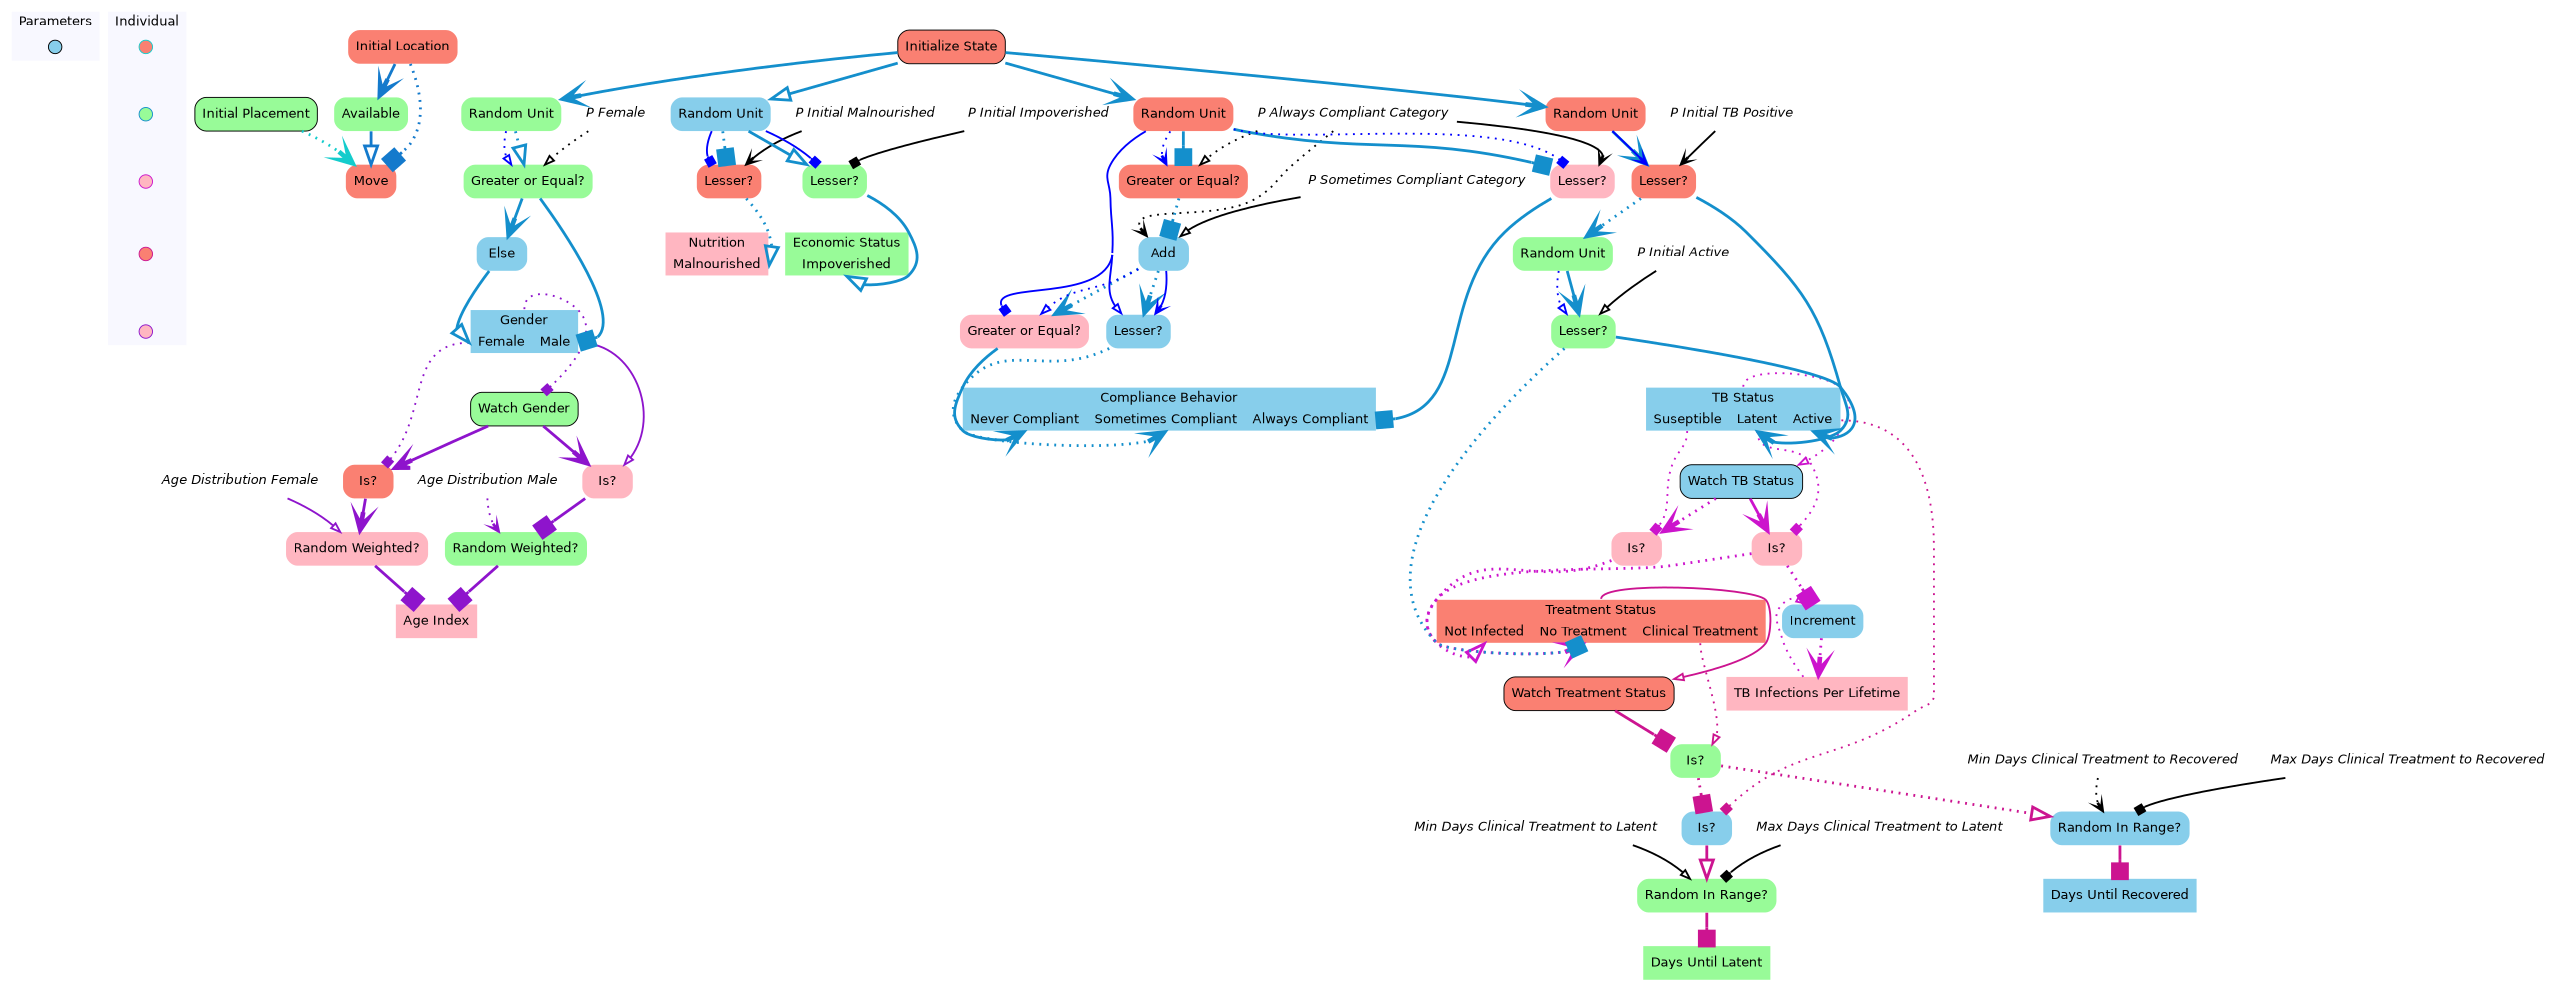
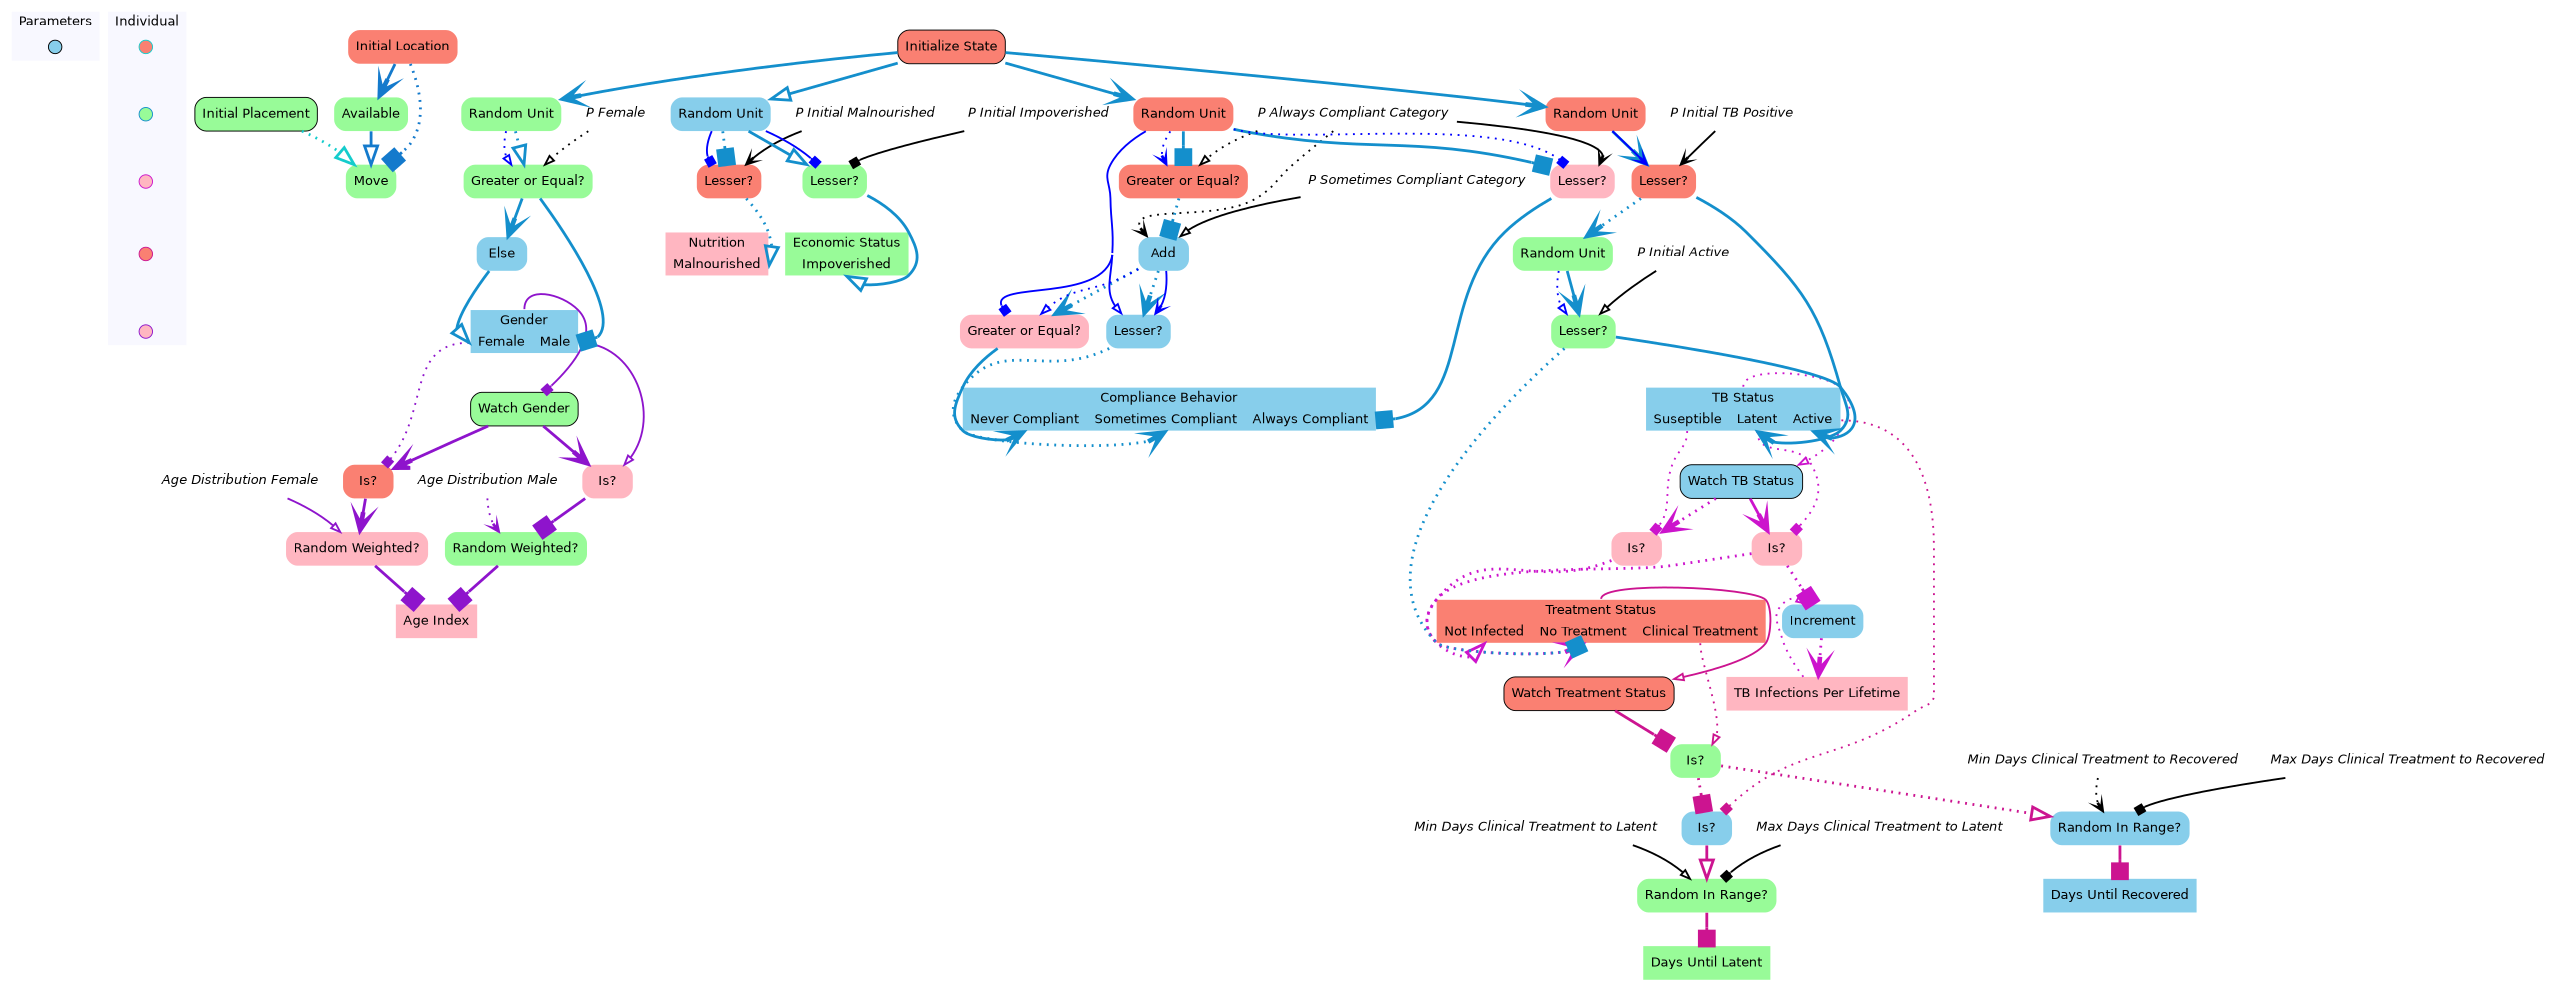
  digraph {
    concentrate=true
    node [color=none fillcolor=palegreen shape=none style="rounded,filled" fontname=Helvetica]
    edge [style=bold arrowhead=vee arrowsize=2.0 color="0.555, 0.9 , 0.8" penwidth=3.0]
    contextOverview [color=black fillcolor=skyblue fixedsize=true fontcolor=white height=.2 shape=point style=filled width=.2 fontname=""]
    initialPlacementOverview [color="0.5, 0.9 , 0.8" fillcolor=salmon fixedsize=true fontcolor=white height=.2 shape=point style=filled width=.2]
    initializeStateOverview [color="0.555, 0.9 , 0.8" fixedsize=true fontcolor=white height=.2 shape=point style=filled width=.2]
    watchTBStatusOverview [color="0.833, 0.9 , 0.8" fillcolor=lightpink fixedsize=true fontcolor=white height=.2 shape=point style=filled width=.2]
    watchTreatmentStatusOverview [color="0.888, 0.9 , 0.8" fillcolor=salmon fixedsize=true fontcolor=white height=.2 shape=point style=filled width=.2]
    watchGenderOverview [color="0.777, 0.9 , 0.8" fillcolor=lightpink fixedsize=true fontcolor=white height=.2 shape=point style=filled width=.2]
    n7 [color=black label="Initial Placement" shape=box]
-   n8 [color="0.5, 0.2, 1.0" fillcolor=salmon label=Move]
+   n8 [color="0.5, 0.2, 1.0" label=Move]
    n9 [color=gray fillcolor=salmon label="Initial Location"]
    n10 [color="0.574, 0.2, 1.0" label=Available]
    n11 [fillcolor=salmon label="{<individualtreatmentStatus> Treatment Status | {<individualtreatmentStatusnotInfected> Not Infected|<individualtreatmentStatusnoTreatment> No Treatment|<individualtreatmentStatusclinicalTreatment> Clinical Treatment}}" shape=record style=filled]
    n12 [color=black fillcolor=salmon label="Watch Treatment Status" shape=box]
    n13 [color="0.888, 0.2, 1.0" label="Is?"]
    n14 [color="0.888, 0.2, 1.0" fillcolor=skyblue label="Is?"]
    n15 [color="0.888, 0.2, 1.0" fillcolor=skyblue label="Random In Range?"]
    n16 [fillcolor=skyblue label="{<individualtBStatus> TB Status | {<individualtBStatussuseptible> Suseptible|<individualtBStatuslatent> Latent|<individualtBStatusactive> Active}}" shape=record style=filled]
    n17 [color=black fillcolor=skyblue label="Watch TB Status" shape=box]
    n18 [color="0.833, 0.2, 1.0" fillcolor=lightpink label="Is?"]
    n19 [color="0.833, 0.2, 1.0" fillcolor=lightpink label="Is?"]
    n20 [color="0.833, 0.2, 1.0" fillcolor=skyblue label=Increment]
    n21 [color="0.888, 0.2, 1.0" label="Random In Range?"]
    n22 [fillcolor=lightpink fontsize=14 label="TB Infections Per Lifetime" style=filled]
    n23 [fillcolor=skyblue fontsize=14 label="Days Until Recovered" style=filled]
    n24 [fillcolor=white fontsize=14 label=<<i>Min Days Clinical Treatment to Latent</i>> style=filled]
    n25 [fontsize=14 label="Days Until Latent" style=filled]
    n26 [fillcolor=white fontsize=14 label=<<i>Max Days Clinical Treatment to Latent</i>> style=filled]
    n27 [fillcolor=white fontsize=14 label=<<i>Min Days Clinical Treatment to Recovered</i>> style=filled]
    n28 [fillcolor=white fontsize=14 label=<<i>Max Days Clinical Treatment to Recovered</i>> style=filled]
    n29 [fillcolor=skyblue label="{<individualgender> Gender | {<individualgenderfemale> Female|<individualgendermale> Male}}" shape=record style=filled]
    n30 [color=black label="Watch Gender" shape=box]
    n31 [color="0.777, 0.2, 1.0" fillcolor=lightpink label="Is?"]
    n32 [color="0.777, 0.2, 1.0" fillcolor=salmon label="Is?"]
    n33 [color="0.777, 0.2, 1.0" label="Random Weighted?"]
    n34 [color="0.777, 0.2, 1.0" fillcolor=lightpink label="Random Weighted?"]
    n35 [fillcolor=white fontsize=14 label=<<i>Age Distribution Female</i>> style=filled]
    n36 [fillcolor=lightpink fontsize=14 label="Age Index" style=filled]
    n37 [fillcolor=white fontsize=14 label=<<i>Age Distribution Male</i>> style=filled]
    n38 [fillcolor=skyblue label="{<individualcomplianceBehavior> Compliance Behavior | {<individualcomplianceBehaviorneverCompliant> Never Compliant|<individualcomplianceBehaviorsometimesCompliant> Sometimes Compliant|<individualcomplianceBehavioralwaysCompliant> Always Compliant}}" shape=record style=filled]
    n39 [fillcolor=lightpink label="{<individualnutrition> Nutrition | {<individualnutritionmalnourished> Malnourished}}" shape=record style=filled]
    n40 [label="{<individualeconomicStatus> Economic Status | {<individualeconomicStatusimpoverished> Impoverished}}" shape=record style=filled]
    n41 [fillcolor=white fontsize=14 label=<<i>P Initial Malnourished</i>> style=filled]
    n42 [color="0.555, 0.2, 1.0" fillcolor=salmon label="Lesser?"]
    n43 [fillcolor=white fontsize=14 label=<<i>P Always Compliant Category</i>> style=filled]
    n44 [color="0.555, 0.2, 1.0" fillcolor=lightpink label="Lesser?"]
    n45 [color="0.555, 0.2, 1.0" fillcolor=salmon label="Greater or Equal?"]
    n46 [color="0.555, 0.2, 1.0" fillcolor=skyblue label=Add]
    n47 [color="0.555, 0.2, 1.0" fillcolor=lightpink label="Greater or Equal?"]
    n48 [color="0.555, 0.2, 1.0" fillcolor=skyblue label="Lesser?"]
    n49 [fillcolor=white fontsize=14 label=<<i>P Initial TB Positive</i>> style=filled]
    n50 [color="0.555, 0.2, 1.0" fillcolor=salmon label="Lesser?"]
    n51 [color="0.555, 0.2, 1.0" label="Random Unit"]
    n52 [fillcolor=white fontsize=14 label=<<i>P Female</i>> style=filled]
    n53 [color="0.555, 0.2, 1.0" label="Greater or Equal?"]
    n54 [color="0.555, 0.2, 1.0" fillcolor=skyblue label=Else]
    n55 [fillcolor=white fontsize=14 label=<<i>P Initial Active</i>> style=filled]
    n56 [color="0.555, 0.2, 1.0" label="Lesser?"]
    n57 [fillcolor=white fontsize=14 label=<<i>P Sometimes Compliant Category</i>> style=filled]
    n58 [fillcolor=white fontsize=14 label=<<i>P Initial Impoverished</i>> style=filled]
    n59 [color="0.555, 0.2, 1.0" label="Lesser?"]
    n60 [color=black fillcolor=salmon label="Initialize State" shape=box]
    n61 [color="0.555, 0.2, 1.0" fillcolor=salmon label="Random Unit"]
    n62 [color="0.555, 0.2, 1.0" fillcolor=salmon label="Random Unit"]
    n63 [color="0.555, 0.2, 1.0" label="Random Unit"]
    n64 [color="0.555, 0.2, 1.0" fillcolor=skyblue label="Random Unit"]
    subgraph cluster_1 {
      color=white
      fillcolor=ghostwhite
      fontname=Helvetica
      label=Parameters
      labeljust=l
      style=filled
      contextOverview
    }
    subgraph cluster_2 {
      color=white
      fillcolor=ghostwhite
      fontname=Helvetica
      label=Individual
      labeljust=l
      nodesep=0.1
      style=filled
      initialPlacementOverview
      initializeStateOverview
      watchTBStatusOverview
      watchTreatmentStatusOverview
      watchGenderOverview
    }
    initialPlacementOverview -> initializeStateOverview [style=invis arrowhead="" arrowsize="" color="" penwidth=""]
    initializeStateOverview -> watchTBStatusOverview [style=invis arrowhead="" arrowsize="" color="" penwidth=""]
    watchTBStatusOverview -> watchTreatmentStatusOverview [style=invis arrowhead="" arrowsize="" color="" penwidth=""]
    watchTreatmentStatusOverview -> watchGenderOverview [style=invis arrowhead="" arrowsize="" color="" penwidth=""]
-   n7 -> n8 [color="0.5, 0.9 , 0.8" headport=nw style=dotted]
+   n7 -> n8 [arrowhead=onormal color="0.5, 0.9 , 0.8" headport=nw style=dotted]
    n9 -> n8 [arrowhead=box color="0.574, 0.9 , 0.8" headport=ne style=dotted]
    n9 -> n10 [color="0.574, 0.9 , 0.8"]
    n10 -> n8 [arrowhead=onormal color="0.574, 0.9 , 0.8"]
    n11 -> n12 [arrowhead=onormal color="0.888, 0.9 , 0.8" penwidth=2.0 tailport=individualtreatmentStatus arrowsize=""]
    n11 -> n13 [arrowhead=onormal color="0.888, 0.9 , 0.8" headport=ne penwidth=2.0 style=dotted tailport=individualtreatmentStatusclinicalTreatment arrowsize=""]
    n12 -> n13 [arrowhead=box color="0.888, 0.9 , 0.8"]
    n13 -> n14 [arrowhead=box color="0.888, 0.9 , 0.8" style=dotted]
    n13 -> n15 [arrowhead=onormal color="0.888, 0.9 , 0.8" style=dotted]
    n14 -> n21 [arrowhead=onormal color="0.888, 0.9 , 0.8"]
    n15 -> n23 [arrowhead=box color="0.888, 0.9 , 0.8"]
    n16 -> n14 [arrowhead=box color="0.888, 0.9 , 0.8" headport=ne penwidth=2.0 style=dotted tailport=individualtBStatusactive arrowsize=""]
    n16 -> n17 [arrowhead=onormal color="0.833, 0.9 , 0.8" penwidth=2.0 style=dotted tailport=individualtBStatus arrowsize=""]
    n16 -> n18 [arrowhead=box color="0.833, 0.9 , 0.8" headport=ne penwidth=2.0 style=dotted tailport=individualtBStatuslatent arrowsize=""]
    n16 -> n19 [arrowhead=box color="0.833, 0.9 , 0.8" headport=ne penwidth=2.0 style=dotted tailport=individualtBStatussuseptible arrowsize=""]
    n17 -> n18 [color="0.833, 0.9 , 0.8"]
    n17 -> n19 [color="0.833, 0.9 , 0.8" style=dotted]
    n18 -> n11 [color="0.833, 0.9 , 0.8" headport=individualtreatmentStatusnoTreatment style=dotted]
    n18 -> n20 [arrowhead=box color="0.833, 0.9 , 0.8" style=dotted]
    n19 -> n11 [arrowhead=onormal color="0.833, 0.9 , 0.8" headport=individualtreatmentStatusnotInfected style=dotted]
    n20 -> n22 [color="0.833, 0.9 , 0.8" style=dotted]
    n21 -> n25 [arrowhead=box color="0.888, 0.9 , 0.8"]
    n22 -> n20 [arrowhead=onormal color="0.833, 0.9 , 0.8" headport=nw penwidth=2.0 style=dotted arrowsize=""]
    n24 -> n21 [arrowhead=onormal color=black headport=nw penwidth=2.0 arrowsize=""]
    n26 -> n21 [arrowhead=box color=black headport=ne penwidth=2.0 arrowsize=""]
    n27 -> n15 [color=black headport=nw penwidth=2.0 style=dotted arrowsize=""]
    n28 -> n15 [arrowhead=box color=black headport=ne penwidth=2.0 arrowsize=""]
-   n29 -> n30 [arrowhead=box color="0.777, 0.9 , 0.8" penwidth=2.0 style=dotted tailport=individualgender arrowsize=""]
+   n29 -> n30 [arrowhead=box color="0.777, 0.9 , 0.8" penwidth=2.0 tailport=individualgender arrowsize=""]
    n29 -> n31 [arrowhead=onormal color="0.777, 0.9 , 0.8" headport=ne penwidth=2.0 tailport=individualgendermale arrowsize=""]
    n29 -> n32 [arrowhead=box color="0.777, 0.9 , 0.8" headport=ne penwidth=2.0 style=dotted tailport=individualgenderfemale arrowsize=""]
    n30 -> n31 [color="0.777, 0.9 , 0.8"]
    n30 -> n32 [color="0.777, 0.9 , 0.8"]
    n31 -> n33 [arrowhead=box color="0.777, 0.9 , 0.8"]
    n32 -> n34 [color="0.777, 0.9 , 0.8"]
    n33 -> n36 [arrowhead=box color="0.777, 0.9 , 0.8"]
    n34 -> n36 [arrowhead=box color="0.777, 0.9 , 0.8"]
    n35 -> n34 [arrowhead=onormal color="0.777, 0.9 , 0.8" headport=nw penwidth=2.0 arrowsize=""]
    n37 -> n33 [color="0.777, 0.9 , 0.8" headport=nw penwidth=2.0 style=dotted arrowsize=""]
    n41 -> n42 [color=black headport=ne penwidth=2.0 arrowsize=""]
    n42 -> n39 [arrowhead=onormal headport=individualnutritionmalnourished style=dotted]
    n43 -> n44 [color=black headport=ne penwidth=2.0 arrowsize=""]
    n43 -> n45 [arrowhead=onormal color=black headport=ne penwidth=2.0 style=dotted arrowsize=""]
    n43 -> n46 [color=black headport=nw penwidth=2.0 style=dotted arrowsize=""]
    n44 -> n38 [arrowhead=box headport=individualcomplianceBehavioralwaysCompliant]
    n45 -> n46 [arrowhead=box style=dotted]
    n46 -> n47 [style=dotted]
    n46 -> n47 [arrowhead=onormal color=blue headport=ne penwidth=2.0 style=dotted arrowsize=""]
    n46 -> n48 [style=dotted]
    n46 -> n48 [color=blue headport=ne penwidth=2.0 arrowsize=""]
    n47 -> n38 [headport=individualcomplianceBehaviorneverCompliant]
    n48 -> n38 [headport=individualcomplianceBehaviorsometimesCompliant style=dotted]
    n49 -> n50 [color=black headport=ne penwidth=2.0 arrowsize=""]
    n50 -> n16 [headport=individualtBStatuslatent]
    n50 -> n51 [style=dotted]
    n51 -> n56
    n51 -> n56 [arrowhead=onormal color=blue headport=nw penwidth=2.0 style=dotted arrowsize=""]
    n52 -> n53 [arrowhead=onormal color=black headport=ne penwidth=2.0 style=dotted arrowsize=""]
    n53 -> n29 [arrowhead=box headport=individualgendermale]
    n53 -> n54
    n54 -> n29 [arrowhead=onormal headport=individualgenderfemale]
    n55 -> n56 [arrowhead=onormal color=black headport=ne penwidth=2.0 arrowsize=""]
    n56 -> n11 [arrowhead=box headport=individualtreatmentStatusnoTreatment style=dotted]
    n56 -> n16 [headport=individualtBStatusactive]
    n57 -> n46 [arrowhead=onormal color=black headport=ne penwidth=2.0 arrowsize=""]
    n58 -> n59 [arrowhead=box color=black headport=ne penwidth=2.0 arrowsize=""]
    n59 -> n40 [arrowhead=onormal headport=individualeconomicStatusimpoverished]
    n60 -> n61
    n60 -> n62
    n60 -> n63
    n60 -> n64 [arrowhead=onormal]
    n61 -> n50
    n61 -> n50 [color=blue headport=nw penwidth=2.0 arrowsize=""]
    n62 -> n44 [arrowhead=box]
    n62 -> n44 [arrowhead=box color=blue headport=nw penwidth=2.0 style=dotted arrowsize=""]
    n62 -> n45 [arrowhead=box]
    n62 -> n45 [color=blue headport=nw penwidth=2.0 style=dotted arrowsize=""]
    n62 -> n47 [arrowhead=box color=blue headport=nw penwidth=2.0 arrowsize=""]
    n62 -> n48 [arrowhead=onormal color=blue headport=nw penwidth=2.0 arrowsize=""]
    n63 -> n53 [arrowhead=onormal style=dotted]
    n63 -> n53 [arrowhead=onormal color=blue headport=nw penwidth=2.0 style=dotted arrowsize=""]
    n64 -> n42 [arrowhead=box style=dotted]
    n64 -> n42 [arrowhead=box color=blue headport=nw penwidth=2.0 arrowsize=""]
    n64 -> n59 [arrowhead=onormal]
    n64 -> n59 [arrowhead=box color=blue headport=nw penwidth=2.0 arrowsize=""]
  }
